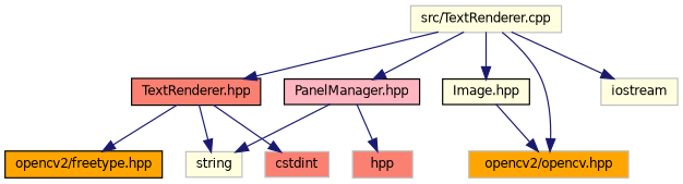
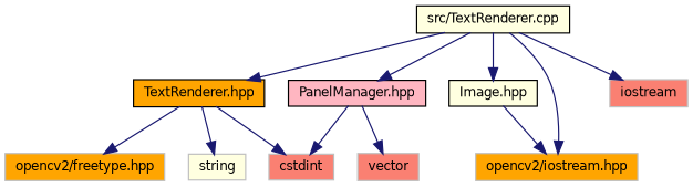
  digraph {
    node [color=grey75 fillcolor=salmon fontname=Helvetica fontsize=10 shape=record style=filled]
    edge [color=midnightblue fontname=Helvetica fontsize=10 labelfontname=Helvetica labelfontsize=10 style=solid]
-   n1 [fillcolor=lightyellow fontcolor=black height=0.2 label="src/TextRenderer.cpp" width=0.4]
-   n2 [color=black height=0.2 label="TextRenderer.hpp" width=0.4]
+   n1 [color=black fillcolor=lightyellow fontcolor=black height=0.2 label="src/TextRenderer.cpp" width=0.4]
+   n2 [color=black fillcolor=orange height=0.2 label="TextRenderer.hpp" width=0.4]
    n3 [color=black fillcolor=lightyellow height=0.2 label="Image.hpp" width=0.4]
-   n4 [fillcolor=orange height=0.2 label="opencv2/opencv.hpp" width=0.4]
+   n4 [fillcolor=orange height=0.2 label="opencv2/iostream.hpp" width=0.4]
    n5 [color=black fillcolor=lightpink height=0.2 label="PanelManager.hpp" width=0.4]
-   n6 [fillcolor=lightyellow height=0.2 label=iostream width=0.4]
-   n7 [color=black fillcolor=orange height=0.2 label="opencv2/freetype.hpp" width=0.4]
+   n6 [height=0.2 label=iostream width=0.4]
+   n7 [fillcolor=orange height=0.2 label="opencv2/freetype.hpp" width=0.4]
    n8 [height=0.2 label=cstdint width=0.4]
    n9 [fillcolor=lightyellow height=0.2 label=string width=0.4]
-   n10 [height=0.2 label=hpp width=0.4]
+   n10 [height=0.2 label=vector width=0.4]
    n1 -> n2
    n1 -> n3
    n1 -> n4
    n1 -> n5
    n1 -> n6
    n2 -> n7
    n2 -> n8
    n2 -> n9
    n3 -> n4
-   n5 -> n9
+   n5 -> n8
    n5 -> n10
  }
